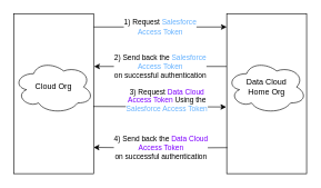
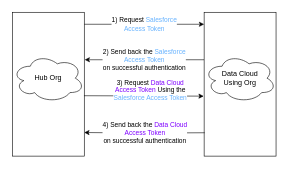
  <mxCell id="0" />
  <mxCell id="1" parent="0" />
  <mxCell id="2" value="" style="rounded=0;whiteSpace=wrap;html=1;" parent="1" vertex="1"><mxGeometry x="20" y="20" width="120" height="240" as="geometry" /></mxCell>
  <mxCell id="3" value="" style="rounded=0;whiteSpace=wrap;html=1;" parent="1" vertex="1"><mxGeometry x="340" y="20" width="120" height="240" as="geometry" /></mxCell>
  <mxCell id="4" value="1) Request &lt;font color=&quot;#66b2ff&quot;&gt;Salesforce&lt;br&gt;Access Token&lt;/font&gt;" style="edgeStyle=orthogonalEdgeStyle;rounded=0;orthogonalLoop=1;jettySize=auto;html=1;" parent="1" edge="1"><mxGeometry relative="1" as="geometry"><mxPoint x="140" y="40" as="sourcePoint" /><mxPoint x="340" y="40" as="targetPoint" /></mxGeometry></mxCell>
- <mxCell id="5" value="Cloud Org" style="ellipse;shape=cloud;whiteSpace=wrap;html=1;" parent="1" vertex="1"><mxGeometry x="20" y="90" width="120" height="80" as="geometry" /></mxCell>
+ <mxCell id="5" value="Hub Org" style="ellipse;shape=cloud;whiteSpace=wrap;html=1;" parent="1" vertex="1"><mxGeometry x="20" y="90" width="120" height="80" as="geometry" /></mxCell>
  <mxCell id="6" value="2) Send back the &lt;font color=&quot;#66b2ff&quot;&gt;Salesforce&lt;br&gt;Access Token&lt;/font&gt;&lt;br&gt;on successful authentication" style="edgeStyle=orthogonalEdgeStyle;rounded=0;orthogonalLoop=1;jettySize=auto;html=1;exitX=-0.001;exitY=0.33;exitDx=0;exitDy=0;exitPerimeter=0;entryX=1.006;entryY=0.33;entryDx=0;entryDy=0;entryPerimeter=0;" parent="1" source="3" target="2" edge="1"><mxGeometry relative="1" as="geometry"><mxPoint x="341" y="80" as="sourcePoint" /><mxPoint x="140" y="98" as="targetPoint" /></mxGeometry></mxCell>
- <mxCell id="7" value="Data Cloud&lt;br&gt;Home Org" style="ellipse;shape=cloud;whiteSpace=wrap;html=1;" parent="1" vertex="1"><mxGeometry x="340" y="90" width="120" height="80" as="geometry" /></mxCell>
+ <mxCell id="7" value="Data Cloud&lt;br&gt;Using Org" style="ellipse;shape=cloud;whiteSpace=wrap;html=1;" parent="1" vertex="1"><mxGeometry x="340" y="90" width="120" height="80" as="geometry" /></mxCell>
  <mxCell id="8" value="3) Request &lt;font color=&quot;#7f00ff&quot;&gt;Data Cloud&lt;br&gt;Access Token&lt;/font&gt; Using the &lt;br&gt;&lt;font color=&quot;#66b2ff&quot;&gt;Salesforce Access Token&lt;/font&gt;" style="endArrow=classic;html=1;exitX=0.996;exitY=0.58;exitDx=0;exitDy=0;exitPerimeter=0;entryX=-0.006;entryY=0.583;entryDx=0;entryDy=0;entryPerimeter=0;" parent="1" source="2" target="3" edge="1"><mxGeometry x="0.106" y="10" width="50" height="50" relative="1" as="geometry"><mxPoint x="140" y="162" as="sourcePoint" /><mxPoint x="341" y="162" as="targetPoint" /><mxPoint as="offset" /></mxGeometry></mxCell>
  <mxCell id="9" value="4) Send back the &lt;font color=&quot;#7f00ff&quot;&gt;Data Cloud &lt;br&gt;Access Token&lt;/font&gt;&lt;br&gt;on successful authentication" style="edgeStyle=orthogonalEdgeStyle;rounded=0;orthogonalLoop=1;jettySize=auto;html=1;entryX=1;entryY=0.836;entryDx=0;entryDy=0;entryPerimeter=0;" parent="1" target="2" edge="1"><mxGeometry relative="1" as="geometry"><mxPoint x="341" y="221" as="sourcePoint" /><mxPoint x="139.897" y="210.672" as="targetPoint" /></mxGeometry></mxCell>
